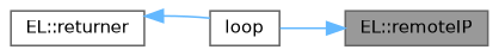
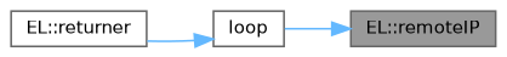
  digraph {
    rankdir=RL
    node [color=grey40 fillcolor=white fontname=Helvetica fontsize=10 shape=box style=filled]
    edge [color=steelblue1 dir=back fontname=Helvetica fontsize=10 labelfontname=Helvetica labelfontsize=10 style=solid]
    n1 [color=gray40 fillcolor=grey60 fontcolor=black height=0.2 label="EL::remoteIP" width=0.4]
    n2 [height=0.2 label=loop width=0.4]
    n3 [height=0.2 label="EL::returner" width=0.4]
    n1 -> n2
-   n3 -> n2
+   n2 -> n3
  }
